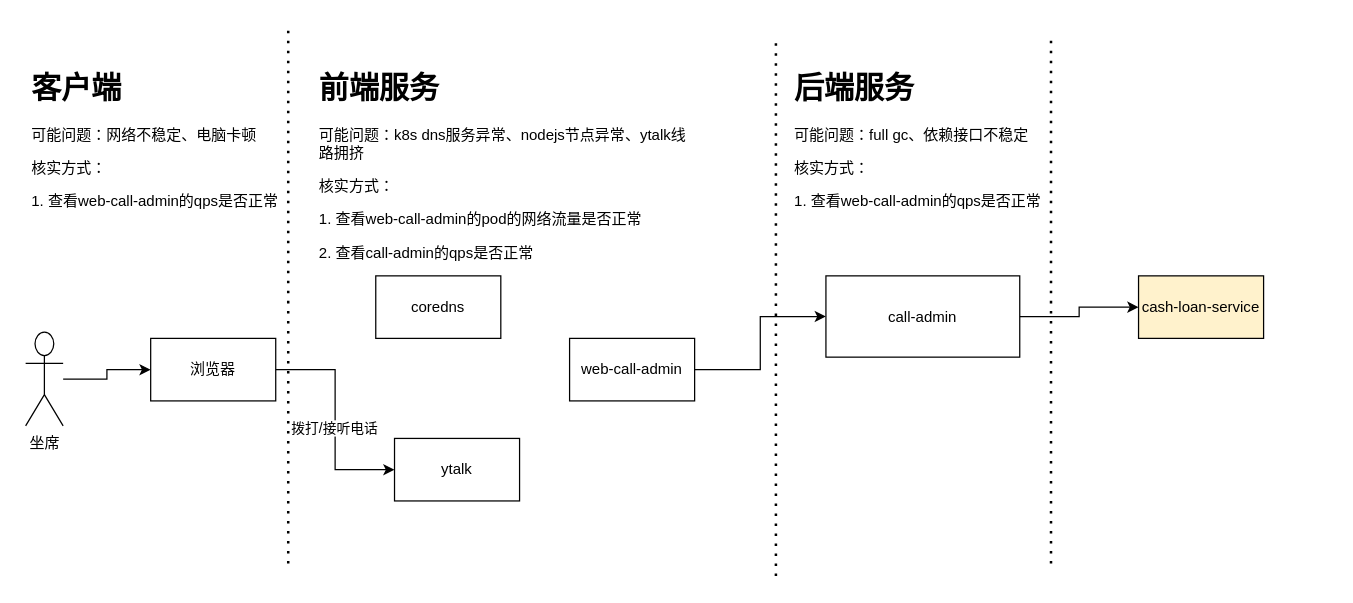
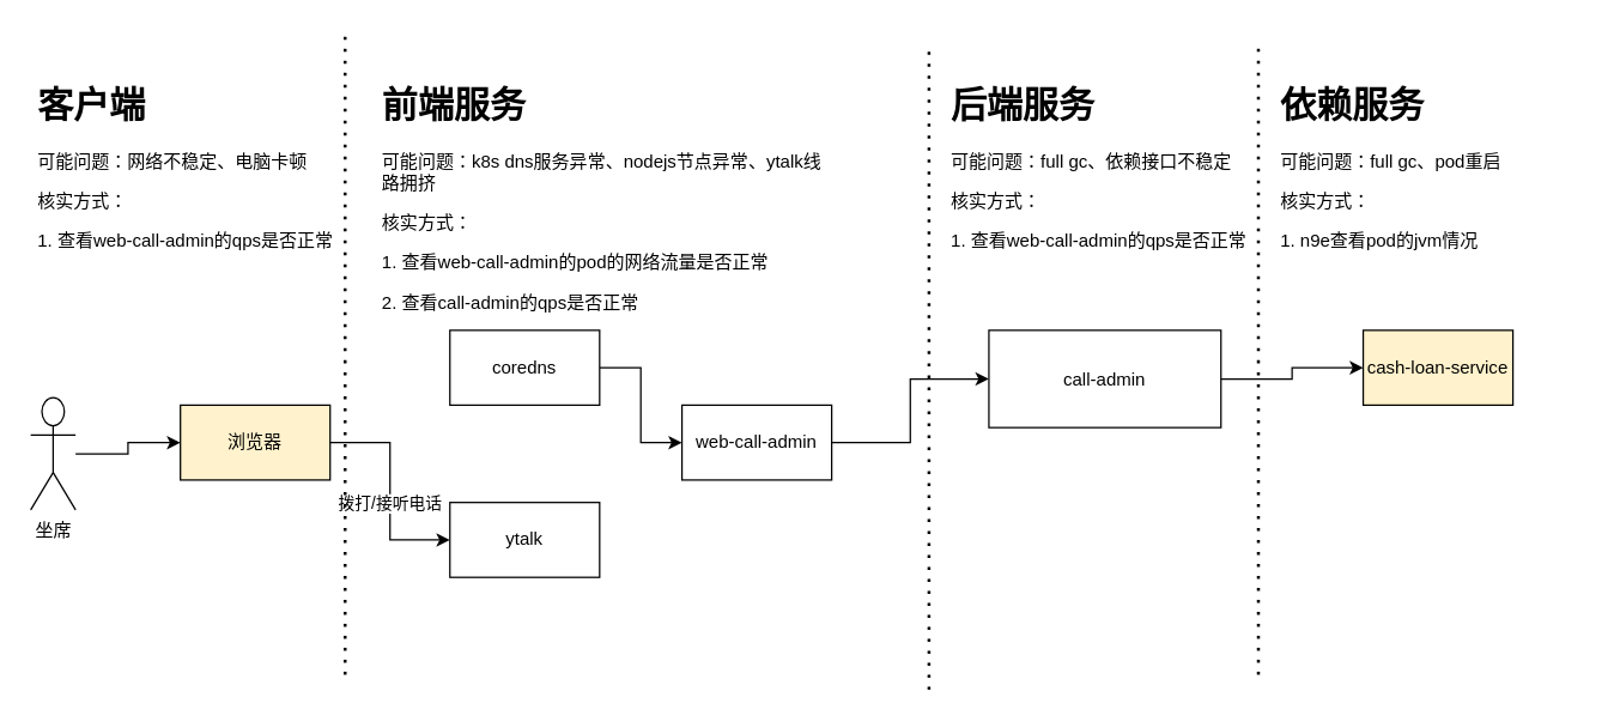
  <mxCell id="0" />
  <mxCell id="1" parent="0" />
  <mxCell id="2" style="edgeStyle=orthogonalEdgeStyle;rounded=0;orthogonalLoop=1;jettySize=auto;html=1;entryX=0;entryY=0.5;entryDx=0;entryDy=0;" edge="1" parent="1" source="3" target="6"><mxGeometry relative="1" as="geometry" /></mxCell>
  <mxCell id="3" value="坐席" style="shape=umlActor;verticalLabelPosition=bottom;verticalAlign=top;html=1;outlineConnect=0;" vertex="1" parent="1"><mxGeometry x="20" y="265" width="30" height="75" as="geometry" /></mxCell>
  <mxCell id="4" style="edgeStyle=orthogonalEdgeStyle;rounded=0;orthogonalLoop=1;jettySize=auto;html=1;entryX=0;entryY=0.5;entryDx=0;entryDy=0;" edge="1" parent="1" source="6" target="14"><mxGeometry relative="1" as="geometry" /></mxCell>
  <mxCell id="5" value="拨打/接听电话" style="edgeLabel;html=1;align=center;verticalAlign=middle;resizable=0;points=[];" vertex="1" connectable="0" parent="4"><mxGeometry x="-0.09" y="-1" relative="1" as="geometry"><mxPoint y="14" as="offset" /></mxGeometry></mxCell>
- <mxCell id="6" value="浏览器" style="rounded=0;whiteSpace=wrap;html=1;" vertex="1" parent="1"><mxGeometry x="120" y="270" width="100" height="50" as="geometry" /></mxCell>
+ <mxCell id="6" value="浏览器" style="rounded=0;whiteSpace=wrap;html=1;fillColor=#fff2cc;" vertex="1" parent="1"><mxGeometry x="120" y="270" width="100" height="50" as="geometry" /></mxCell>
+ <mxCell id="7" value="" style="edgeStyle=orthogonalEdgeStyle;rounded=0;orthogonalLoop=1;jettySize=auto;html=1;" edge="1" parent="1" source="8" target="10"><mxGeometry relative="1" as="geometry" /></mxCell>
  <mxCell id="8" value="coredns" style="rounded=0;whiteSpace=wrap;html=1;" vertex="1" parent="1"><mxGeometry x="300" y="220" width="100" height="50" as="geometry" /></mxCell>
  <mxCell id="9" value="" style="edgeStyle=orthogonalEdgeStyle;rounded=0;orthogonalLoop=1;jettySize=auto;html=1;" edge="1" parent="1" source="10" target="12"><mxGeometry relative="1" as="geometry" /></mxCell>
  <mxCell id="10" value="web-call-admin" style="rounded=0;whiteSpace=wrap;html=1;" vertex="1" parent="1"><mxGeometry x="455" y="270" width="100" height="50" as="geometry" /></mxCell>
  <mxCell id="11" value="" style="edgeStyle=orthogonalEdgeStyle;rounded=0;orthogonalLoop=1;jettySize=auto;html=1;" edge="1" parent="1" source="12" target="13"><mxGeometry relative="1" as="geometry" /></mxCell>
  <mxCell id="12" value="call-admin" style="rounded=0;whiteSpace=wrap;html=1;" vertex="1" parent="1"><mxGeometry x="660" y="220" width="155" height="65" as="geometry" /></mxCell>
  <mxCell id="13" value="cash-loan-service" style="rounded=0;whiteSpace=wrap;html=1;fillColor=#fff2cc;" vertex="1" parent="1"><mxGeometry x="910" y="220" width="100" height="50" as="geometry" /></mxCell>
- <mxCell id="14" value="ytalk" style="rounded=0;whiteSpace=wrap;html=1;" vertex="1" parent="1"><mxGeometry x="315" y="350" width="100" height="50" as="geometry" /></mxCell>
+ <mxCell id="14" value="ytalk" style="rounded=0;whiteSpace=wrap;html=1;" vertex="1" parent="1"><mxGeometry x="300" y="335" width="100" height="50" as="geometry" /></mxCell>
  <mxCell id="15" value="" style="endArrow=none;dashed=1;html=1;dashPattern=1 3;strokeWidth=2;rounded=0;" edge="1" parent="1"><mxGeometry width="50" height="50" relative="1" as="geometry"><mxPoint x="230" y="450" as="sourcePoint" /><mxPoint x="230" y="20" as="targetPoint" /></mxGeometry></mxCell>
  <mxCell id="16" value="" style="endArrow=none;dashed=1;html=1;dashPattern=1 3;strokeWidth=2;rounded=0;" edge="1" parent="1"><mxGeometry width="50" height="50" relative="1" as="geometry"><mxPoint x="620" y="460" as="sourcePoint" /><mxPoint x="620" y="30" as="targetPoint" /></mxGeometry></mxCell>
  <mxCell id="17" value="" style="endArrow=none;dashed=1;html=1;dashPattern=1 3;strokeWidth=2;rounded=0;" edge="1" parent="1"><mxGeometry width="50" height="50" relative="1" as="geometry"><mxPoint x="840" y="450" as="sourcePoint" /><mxPoint x="840" y="30" as="targetPoint" /></mxGeometry></mxCell>
  <mxCell id="18" value="&lt;h1&gt;客户端&lt;/h1&gt;&lt;p&gt;可能问题：网络不稳定、电脑卡顿&lt;/p&gt;&lt;p&gt;核实方式：&lt;/p&gt;&lt;p&gt;1. 查看web-call-admin的qps是否正常&lt;/p&gt;" style="text;html=1;spacing=5;spacingTop=-20;whiteSpace=wrap;overflow=hidden;rounded=0;" vertex="1" parent="1"><mxGeometry x="20" y="50" width="210" height="145" as="geometry" /></mxCell>
  <mxCell id="19" value="&lt;h1&gt;前端服务&lt;/h1&gt;&lt;p&gt;可能问题：k8s dns服务异常、nodejs节点异常、ytalk线路拥挤&lt;/p&gt;&lt;p&gt;核实方式：&lt;/p&gt;&lt;p&gt;1. 查看web-call-admin的pod的网络流量是否正常&lt;/p&gt;&lt;p&gt;2. 查看call-admin的qps是否正常&lt;/p&gt;" style="text;html=1;spacing=5;spacingTop=-20;whiteSpace=wrap;overflow=hidden;rounded=0;" vertex="1" parent="1"><mxGeometry x="250" y="50" width="310" height="170" as="geometry" /></mxCell>
  <mxCell id="20" value="&lt;h1&gt;后端服务&lt;/h1&gt;&lt;p&gt;可能问题：full gc、依赖接口不稳定&lt;/p&gt;&lt;p&gt;核实方式：&lt;/p&gt;&lt;p&gt;1. 查看web-call-admin的qps是否正常&lt;/p&gt;" style="text;html=1;spacing=5;spacingTop=-20;whiteSpace=wrap;overflow=hidden;rounded=0;" vertex="1" parent="1"><mxGeometry x="630" y="50" width="210" height="145" as="geometry" /></mxCell>
+ <mxCell id="21" value="&lt;h1&gt;依赖服务&lt;/h1&gt;&lt;p&gt;可能问题：full gc、pod重启&lt;/p&gt;&lt;p&gt;核实方式：&lt;/p&gt;&lt;p&gt;1. n9e查看pod的jvm情况&lt;/p&gt;" style="text;html=1;spacing=5;spacingTop=-20;whiteSpace=wrap;overflow=hidden;rounded=0;" vertex="1" parent="1"><mxGeometry x="850" y="50" width="210" height="145" as="geometry" /></mxCell>
